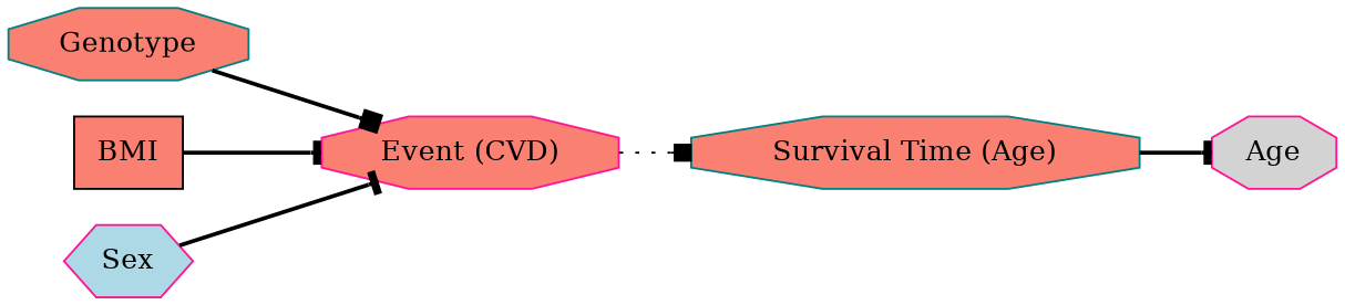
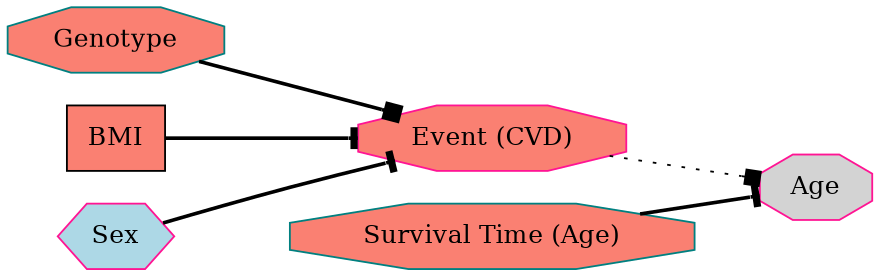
  digraph {
    rankdir=LR
    node [color=deeppink fillcolor=salmon shape=octagon style=filled]
    edge [arrowhead=tee style=bold]
    n1 [color=teal label=Genotype]
    n2 [label="Event (CVD)"]
    n3 [color=teal label="Survival Time (Age)"]
    n4 [color=black label=BMI shape=box]
    n5 [fillcolor=lightblue label=Sex shape=hexagon]
    n6 [fillcolor=lightgrey label=Age]
    n1 -> n2 [arrowhead=box]
-   n2 -> n3 [arrowhead=box style=dotted]
+   n2 -> n6 [arrowhead=box style=dotted]
    n3 -> n6
    n4 -> n2
    n5 -> n2
  }
